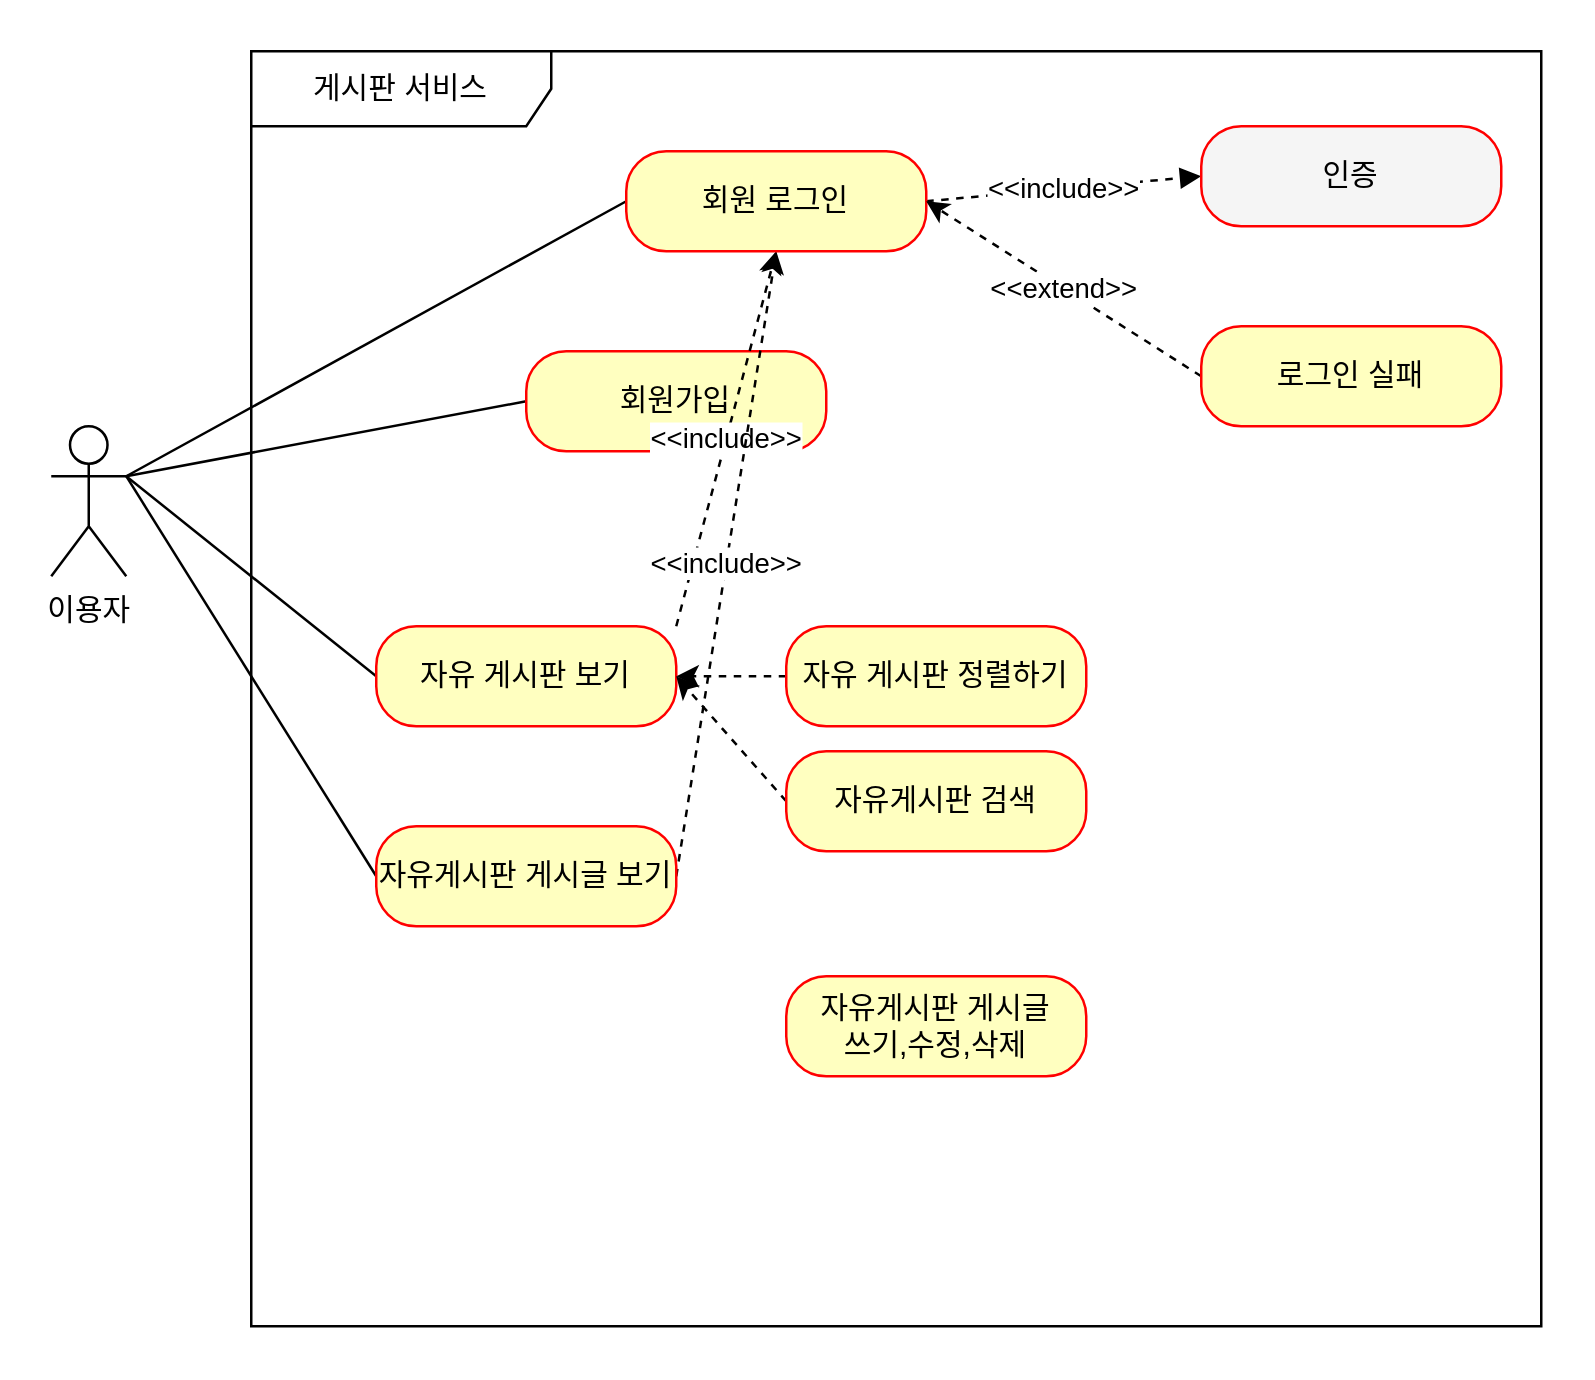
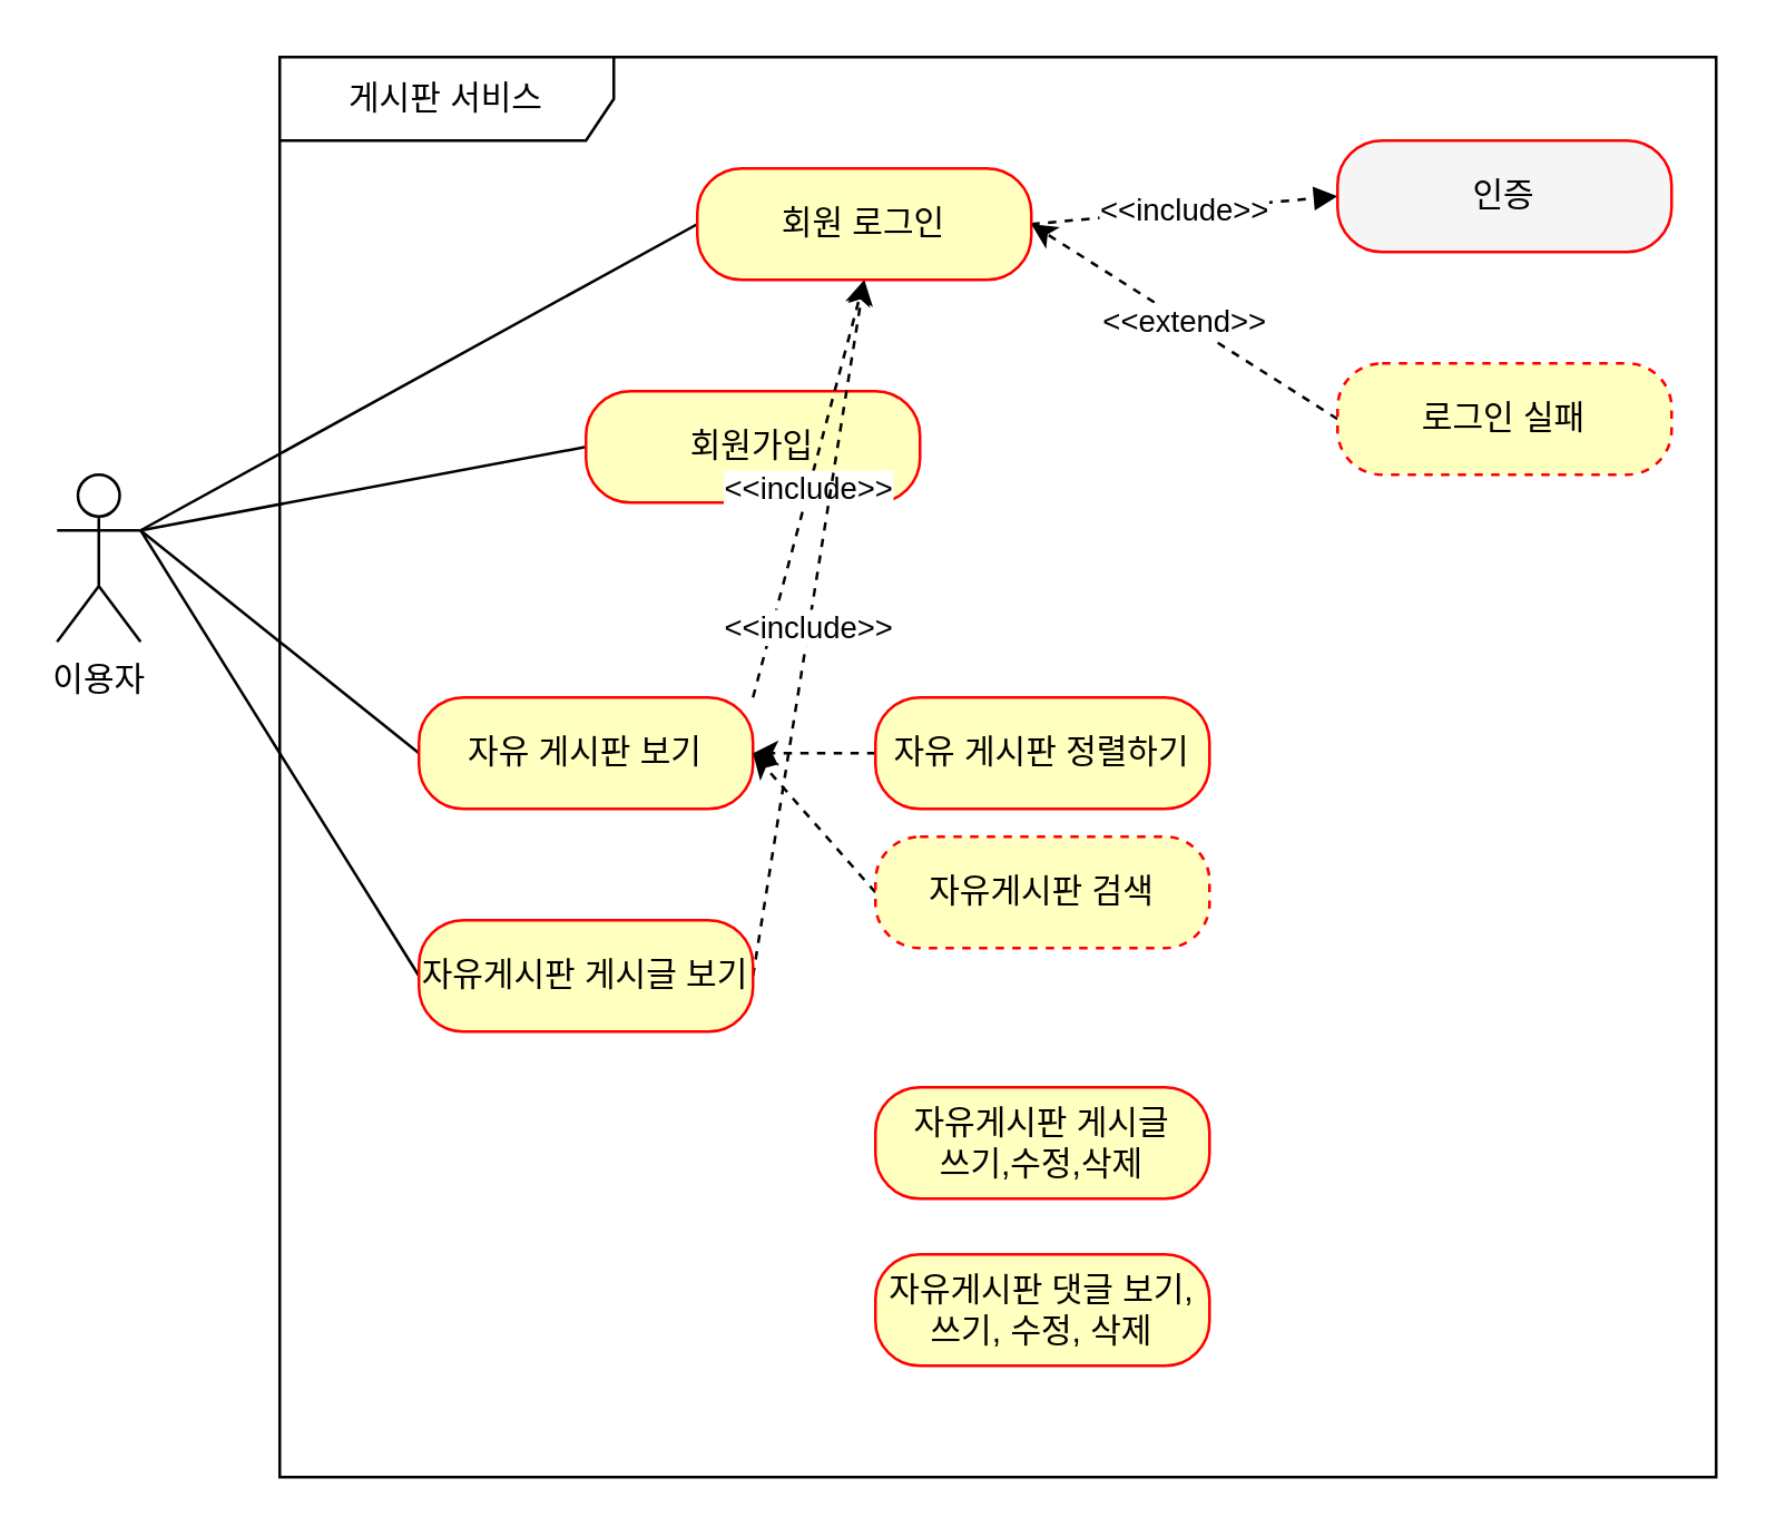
  <mxCell id="0" />
  <mxCell id="1" parent="0" />
  <mxCell id="2" style="edgeStyle=none;rounded=0;orthogonalLoop=1;jettySize=auto;html=1;exitX=1;exitY=0.333;exitDx=0;exitDy=0;exitPerimeter=0;entryX=0;entryY=0.5;entryDx=0;entryDy=0;endArrow=none;endFill=0;" edge="1" parent="1" source="3" target="11"><mxGeometry relative="1" as="geometry" /></mxCell>
  <mxCell id="3" value="이용자" style="shape=umlActor;verticalLabelPosition=bottom;verticalAlign=top;html=1;" vertex="1" parent="1"><mxGeometry x="20" y="170" width="30" height="60" as="geometry" /></mxCell>
  <mxCell id="4" value="게시판 서비스" style="shape=umlFrame;whiteSpace=wrap;html=1;width=120;height=30;" vertex="1" parent="1"><mxGeometry x="100" y="20" width="516" height="510" as="geometry" /></mxCell>
  <mxCell id="5" style="rounded=0;orthogonalLoop=1;jettySize=auto;html=1;exitX=0;exitY=0.5;exitDx=0;exitDy=0;entryX=1;entryY=0.333;entryDx=0;entryDy=0;entryPerimeter=0;endArrow=none;endFill=0;" edge="1" parent="1" source="6" target="3"><mxGeometry relative="1" as="geometry" /></mxCell>
  <mxCell id="6" value="회원가입" style="rounded=1;whiteSpace=wrap;html=1;arcSize=40;fontColor=#000000;fillColor=#ffffc0;strokeColor=#ff0000;" vertex="1" parent="1"><mxGeometry x="210" y="140" width="120" height="40" as="geometry" /></mxCell>
  <mxCell id="7" style="rounded=0;orthogonalLoop=1;jettySize=auto;html=1;exitX=0;exitY=0.5;exitDx=0;exitDy=0;endArrow=none;endFill=0;" edge="1" parent="1" source="9"><mxGeometry relative="1" as="geometry"><mxPoint x="50" y="190" as="targetPoint" /></mxGeometry></mxCell>
  <mxCell id="8" value="&amp;lt;&amp;lt;include&amp;gt;&amp;gt;" style="edgeStyle=none;rounded=0;orthogonalLoop=1;jettySize=auto;html=1;exitX=1;exitY=0;exitDx=0;exitDy=0;entryX=0.5;entryY=1;entryDx=0;entryDy=0;dashed=1;endArrow=classic;endFill=1;" edge="1" parent="1" source="9" target="14"><mxGeometry relative="1" as="geometry" /></mxCell>
  <mxCell id="9" value="자유 게시판 보기" style="rounded=1;whiteSpace=wrap;html=1;arcSize=40;fontColor=#000000;fillColor=#ffffc0;strokeColor=#ff0000;" vertex="1" parent="1"><mxGeometry x="150" y="250" width="120" height="40" as="geometry" /></mxCell>
  <mxCell id="10" value="&amp;lt;&amp;lt;include&amp;gt;&amp;gt;" style="edgeStyle=none;rounded=0;orthogonalLoop=1;jettySize=auto;html=1;exitX=1;exitY=0.5;exitDx=0;exitDy=0;dashed=1;endArrow=classic;endFill=1;entryX=0.5;entryY=1;entryDx=0;entryDy=0;" edge="1" parent="1" source="11" target="14"><mxGeometry relative="1" as="geometry"><mxPoint x="310" y="110" as="targetPoint" /></mxGeometry></mxCell>
  <mxCell id="11" value="자유게시판 게시글 보기" style="rounded=1;whiteSpace=wrap;html=1;arcSize=40;fontColor=#000000;fillColor=#ffffc0;strokeColor=#ff0000;" vertex="1" parent="1"><mxGeometry x="150" y="330" width="120" height="40" as="geometry" /></mxCell>
  <mxCell id="12" style="rounded=0;orthogonalLoop=1;jettySize=auto;html=1;exitX=0;exitY=0.5;exitDx=0;exitDy=0;endArrow=none;endFill=0;" edge="1" parent="1" source="14"><mxGeometry relative="1" as="geometry"><mxPoint x="50" y="190" as="targetPoint" /></mxGeometry></mxCell>
  <mxCell id="13" value="&amp;lt;&amp;lt;include&amp;gt;&amp;gt;" style="edgeStyle=none;rounded=0;orthogonalLoop=1;jettySize=auto;html=1;exitX=1;exitY=0.5;exitDx=0;exitDy=0;entryX=0;entryY=0.5;entryDx=0;entryDy=0;endArrow=block;endFill=1;dashed=1;" edge="1" parent="1" source="14" target="15"><mxGeometry relative="1" as="geometry" /></mxCell>
  <mxCell id="14" value="회원 로그인" style="rounded=1;whiteSpace=wrap;html=1;arcSize=40;fontColor=#000000;fillColor=#ffffc0;strokeColor=#ff0000;" vertex="1" parent="1"><mxGeometry x="250" y="60" width="120" height="40" as="geometry" /></mxCell>
  <mxCell id="15" value="인증" style="rounded=1;whiteSpace=wrap;html=1;arcSize=40;fontColor=#000000;fillColor=#f5f5f5;strokeColor=#ff0000;" vertex="1" parent="1"><mxGeometry x="480" y="50" width="120" height="40" as="geometry" /></mxCell>
  <mxCell id="16" value="&amp;lt;&amp;lt;extend&amp;gt;&amp;gt;" style="edgeStyle=none;rounded=0;orthogonalLoop=1;jettySize=auto;html=1;exitX=0;exitY=0.5;exitDx=0;exitDy=0;endArrow=classic;endFill=1;dashed=1;" edge="1" parent="1" source="17"><mxGeometry relative="1" as="geometry"><mxPoint x="370" y="80" as="targetPoint" /></mxGeometry></mxCell>
- <mxCell id="17" value="로그인 실패" style="rounded=1;whiteSpace=wrap;html=1;arcSize=40;fontColor=#000000;fillColor=#ffffc0;strokeColor=#ff0000;" vertex="1" parent="1"><mxGeometry x="480" y="130" width="120" height="40" as="geometry" /></mxCell>
+ <mxCell id="17" value="로그인 실패" style="rounded=1;whiteSpace=wrap;html=1;arcSize=40;fontColor=#000000;fillColor=#ffffc0;strokeColor=#ff0000;dashed=1;" vertex="1" parent="1"><mxGeometry x="480" y="130" width="120" height="40" as="geometry" /></mxCell>
  <mxCell id="18" style="edgeStyle=none;rounded=0;orthogonalLoop=1;jettySize=auto;html=1;exitX=0;exitY=0.5;exitDx=0;exitDy=0;entryX=1;entryY=0.5;entryDx=0;entryDy=0;dashed=1;endArrow=classic;endFill=1;" edge="1" parent="1" source="19" target="9"><mxGeometry relative="1" as="geometry" /></mxCell>
  <mxCell id="19" value="자유 게시판 정렬하기" style="rounded=1;whiteSpace=wrap;html=1;arcSize=40;fontColor=#000000;fillColor=#ffffc0;strokeColor=#ff0000;" vertex="1" parent="1"><mxGeometry x="314" y="250" width="120" height="40" as="geometry" /></mxCell>
  <mxCell id="20" style="edgeStyle=none;rounded=0;orthogonalLoop=1;jettySize=auto;html=1;exitX=0;exitY=0.5;exitDx=0;exitDy=0;dashed=1;endArrow=classic;endFill=1;" edge="1" parent="1" source="21"><mxGeometry relative="1" as="geometry"><mxPoint x="270" y="270" as="targetPoint" /></mxGeometry></mxCell>
- <mxCell id="21" value="자유게시판 검색" style="rounded=1;whiteSpace=wrap;html=1;arcSize=40;fontColor=#000000;fillColor=#ffffc0;strokeColor=#ff0000;" vertex="1" parent="1"><mxGeometry x="314" y="300" width="120" height="40" as="geometry" /></mxCell>
+ <mxCell id="21" value="자유게시판 검색" style="rounded=1;whiteSpace=wrap;html=1;arcSize=40;fontColor=#000000;fillColor=#ffffc0;strokeColor=#ff0000;dashed=1;" vertex="1" parent="1"><mxGeometry x="314" y="300" width="120" height="40" as="geometry" /></mxCell>
  <mxCell id="22" value="자유게시판 게시글&lt;br&gt;쓰기,수정,삭제" style="rounded=1;whiteSpace=wrap;html=1;arcSize=40;fontColor=#000000;fillColor=#ffffc0;strokeColor=#ff0000;" vertex="1" parent="1"><mxGeometry x="314" y="390" width="120" height="40" as="geometry" /></mxCell>
+ <mxCell id="23" value="자유게시판 댓글 보기,쓰기, 수정, 삭제" style="rounded=1;whiteSpace=wrap;html=1;arcSize=40;fontColor=#000000;fillColor=#ffffc0;strokeColor=#ff0000;" vertex="1" parent="1"><mxGeometry x="314" y="450" width="120" height="40" as="geometry" /></mxCell>
